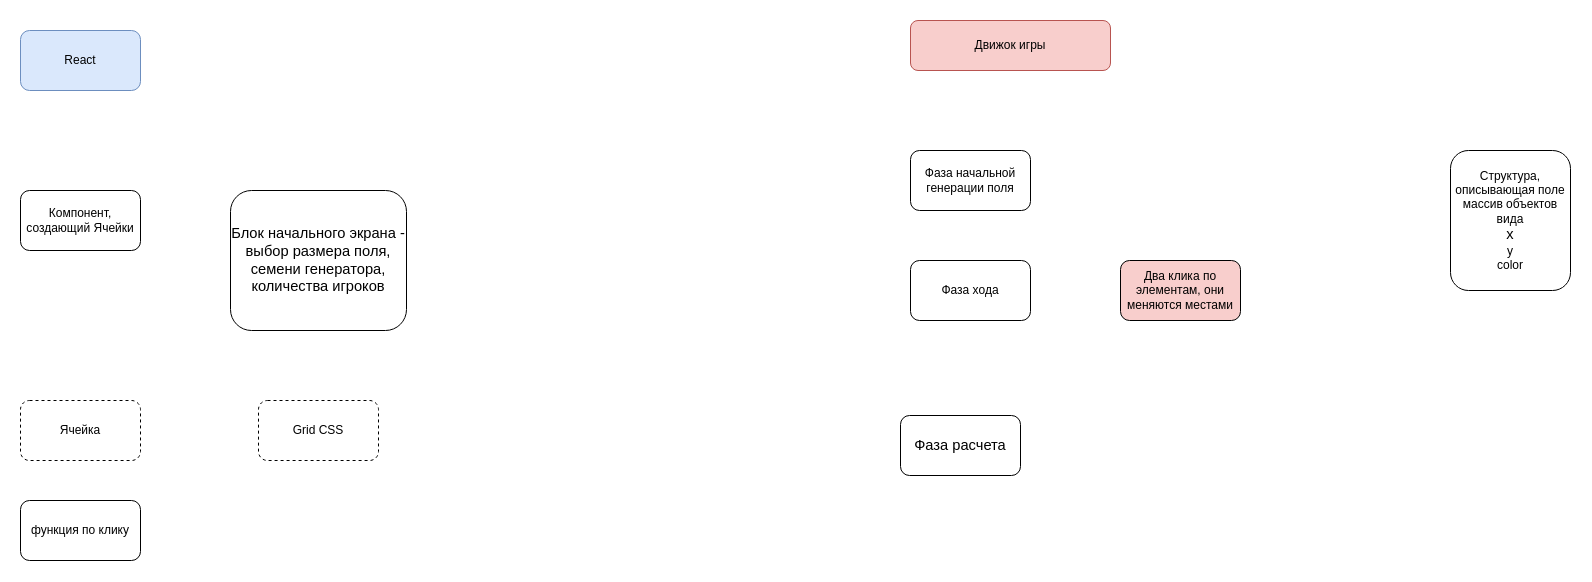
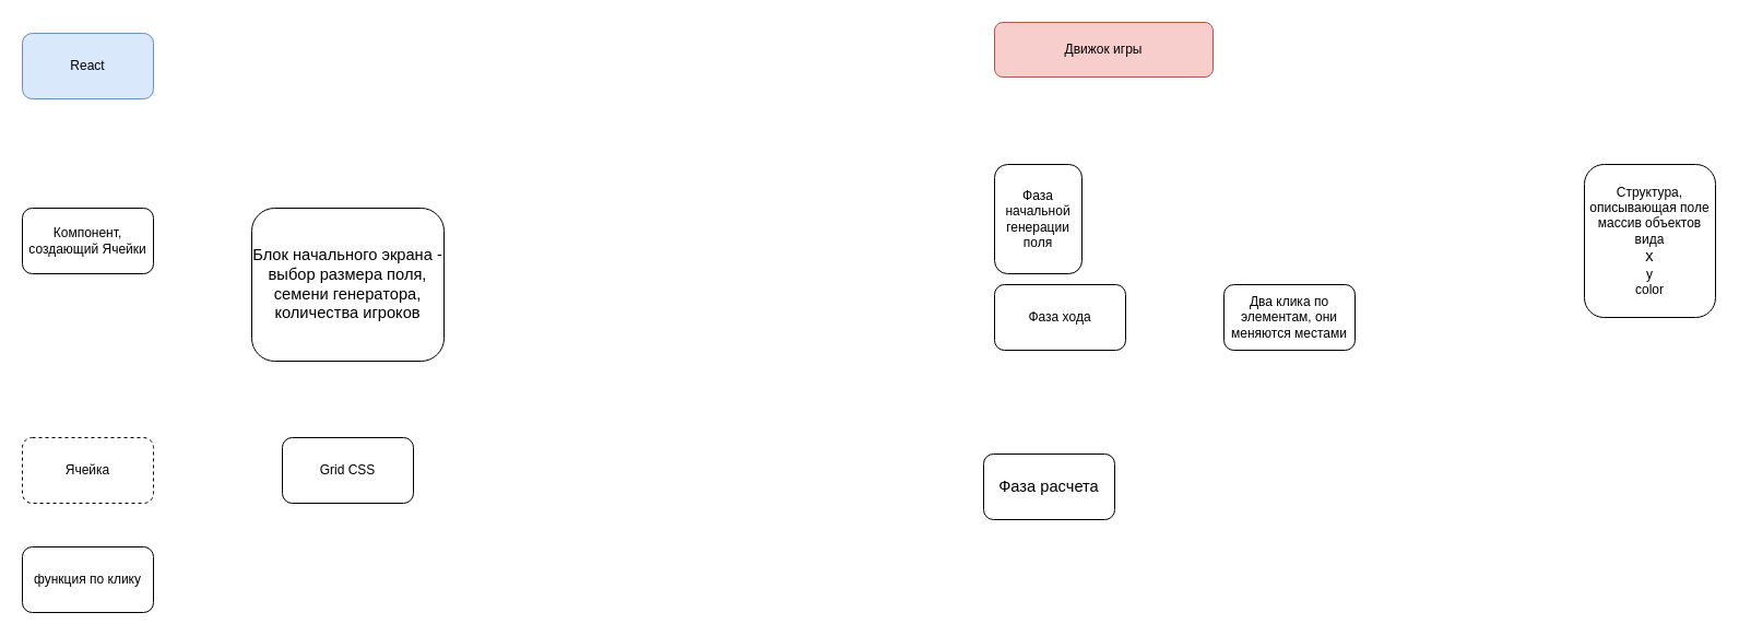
  <mxCell id="0" />
  <mxCell id="1" parent="0" />
  <mxCell id="2" value="Движок игры" style="rounded=1;whiteSpace=wrap;html=1;fillColor=#f8cecc;strokeColor=#b85450;" vertex="1" parent="1"><mxGeometry x="910" y="20" width="200" height="50" as="geometry" /></mxCell>
  <mxCell id="3" value="React" style="rounded=1;whiteSpace=wrap;html=1;fillColor=#dae8fc;strokeColor=#6c8ebf;" vertex="1" parent="1"><mxGeometry x="20" y="30" width="120" height="60" as="geometry" /></mxCell>
  <mxCell id="4" value="&lt;span id=&quot;docs-internal-guid-3fc2a1a0-7fff-7322-999a-7aa84497d131&quot;&gt;&lt;span style=&quot;font-size: 11pt ; font-family: &amp;#34;arial&amp;#34; ; background-color: transparent ; vertical-align: baseline&quot;&gt;Фаза расчета&lt;/span&gt;&lt;/span&gt;" style="rounded=1;whiteSpace=wrap;html=1;" vertex="1" parent="1"><mxGeometry x="900" y="415" width="120" height="60" as="geometry" /></mxCell>
  <mxCell id="5" value="Компонент, создающий Ячейки" style="rounded=1;whiteSpace=wrap;html=1;" vertex="1" parent="1"><mxGeometry x="20" y="190" width="120" height="60" as="geometry" /></mxCell>
  <mxCell id="6" value="Структура, описывающая поле&lt;br&gt;массив объектов вида&lt;br&gt;&lt;font face=&quot;Arial&quot;&gt;&lt;span style=&quot;font-size: 14.667px&quot;&gt;x&lt;br&gt;&lt;/span&gt;y&lt;br&gt;color&lt;br&gt;&lt;/font&gt;" style="rounded=1;whiteSpace=wrap;html=1;" vertex="1" parent="1"><mxGeometry x="1450" y="150" width="120" height="140" as="geometry" /></mxCell>
  <mxCell id="7" value="Ячейка" style="rounded=1;whiteSpace=wrap;html=1;dashed=1;" vertex="1" parent="1"><mxGeometry x="20" y="400" width="120" height="60" as="geometry" /></mxCell>
  <mxCell id="8" value="функция по клику" style="rounded=1;whiteSpace=wrap;html=1;" vertex="1" parent="1"><mxGeometry x="20" y="500" width="120" height="60" as="geometry" /></mxCell>
- <mxCell id="9" value="Фаза начальной генерации поля" style="rounded=1;whiteSpace=wrap;html=1;" vertex="1" parent="1"><mxGeometry x="910" y="150" width="120" height="60" as="geometry" /></mxCell>
+ <mxCell id="9" value="Фаза начальной генерации поля" style="rounded=1;whiteSpace=wrap;html=1;" vertex="1" parent="1"><mxGeometry x="910" y="150" width="80" height="100" as="geometry" /></mxCell>
  <mxCell id="10" value="&lt;span id=&quot;docs-internal-guid-40c84964-7fff-b7f2-b42c-326760e43d51&quot;&gt;&lt;span style=&quot;font-size: 11pt ; font-family: &amp;#34;arial&amp;#34; ; background-color: transparent ; vertical-align: baseline&quot;&gt;Блок начального экрана - выбор размера поля, семени генератора, количества игроков&lt;/span&gt;&lt;/span&gt;" style="rounded=1;whiteSpace=wrap;html=1;" vertex="1" parent="1"><mxGeometry x="230" y="190" width="176" height="140" as="geometry" /></mxCell>
  <mxCell id="11" value="Фаза хода " style="rounded=1;whiteSpace=wrap;html=1;" vertex="1" parent="1"><mxGeometry x="910" y="260" width="120" height="60" as="geometry" /></mxCell>
- <mxCell id="12" value="&lt;span&gt;Два клика по элементам, они меняются местами&lt;/span&gt;" style="rounded=1;whiteSpace=wrap;html=1;fillColor=#f8cecc;" vertex="1" parent="1"><mxGeometry x="1120" y="260" width="120" height="60" as="geometry" /></mxCell>
- <mxCell id="13" value="Grid CSS" style="rounded=1;whiteSpace=wrap;html=1;dashed=1;" vertex="1" parent="1"><mxGeometry x="258" y="400" width="120" height="60" as="geometry" /></mxCell>
+ <mxCell id="12" value="&lt;span&gt;Два клика по элементам, они меняются местами&lt;/span&gt;" style="rounded=1;whiteSpace=wrap;html=1;" vertex="1" parent="1"><mxGeometry x="1120" y="260" width="120" height="60" as="geometry" /></mxCell>
+ <mxCell id="13" value="Grid CSS" style="rounded=1;whiteSpace=wrap;html=1;" vertex="1" parent="1"><mxGeometry x="258" y="400" width="120" height="60" as="geometry" /></mxCell>
